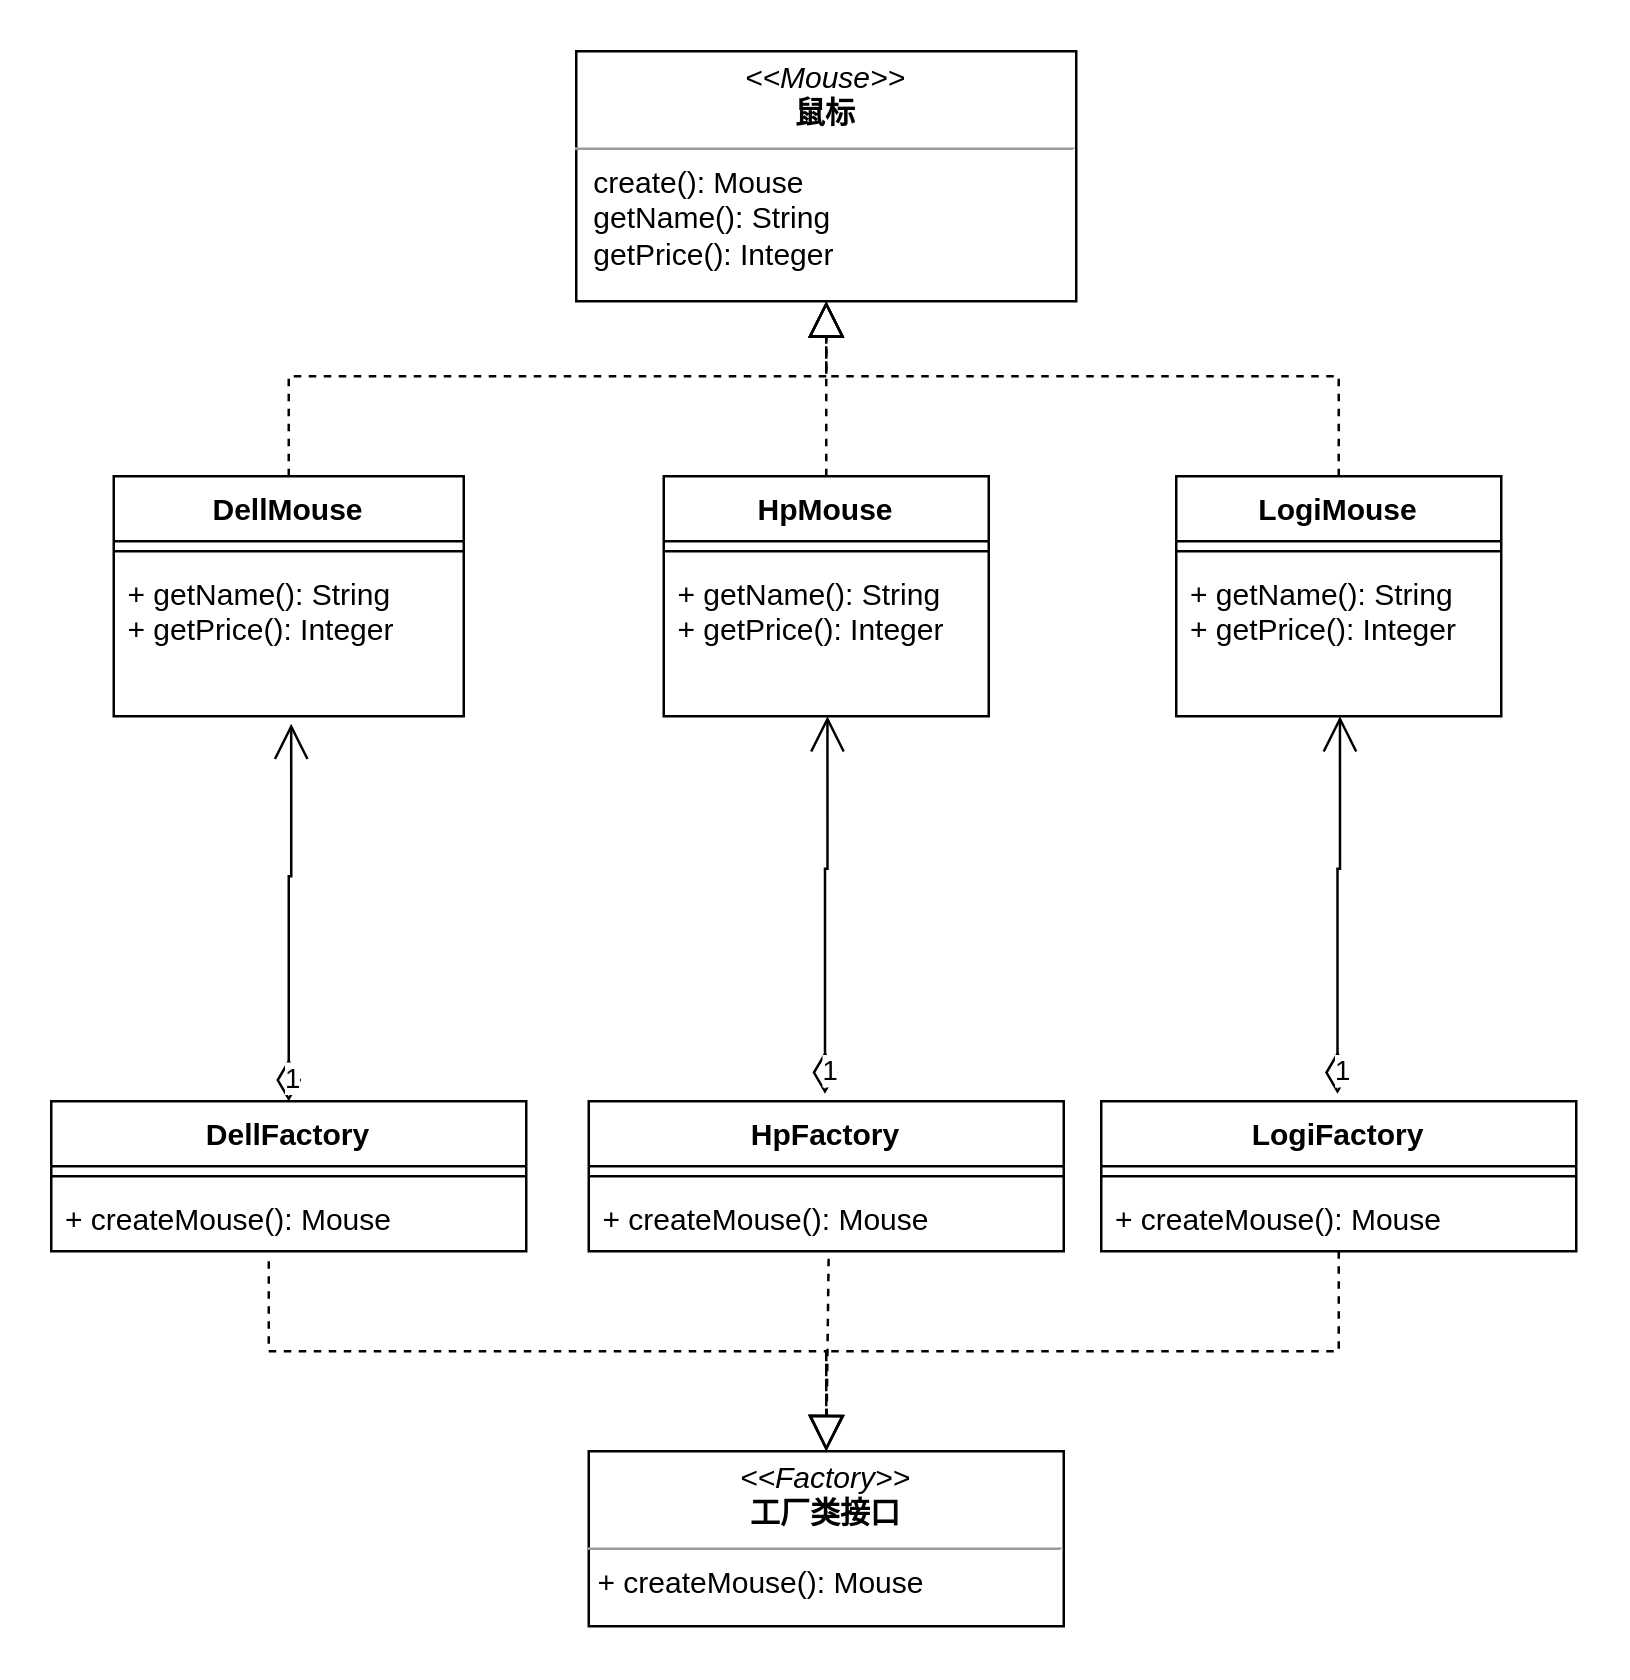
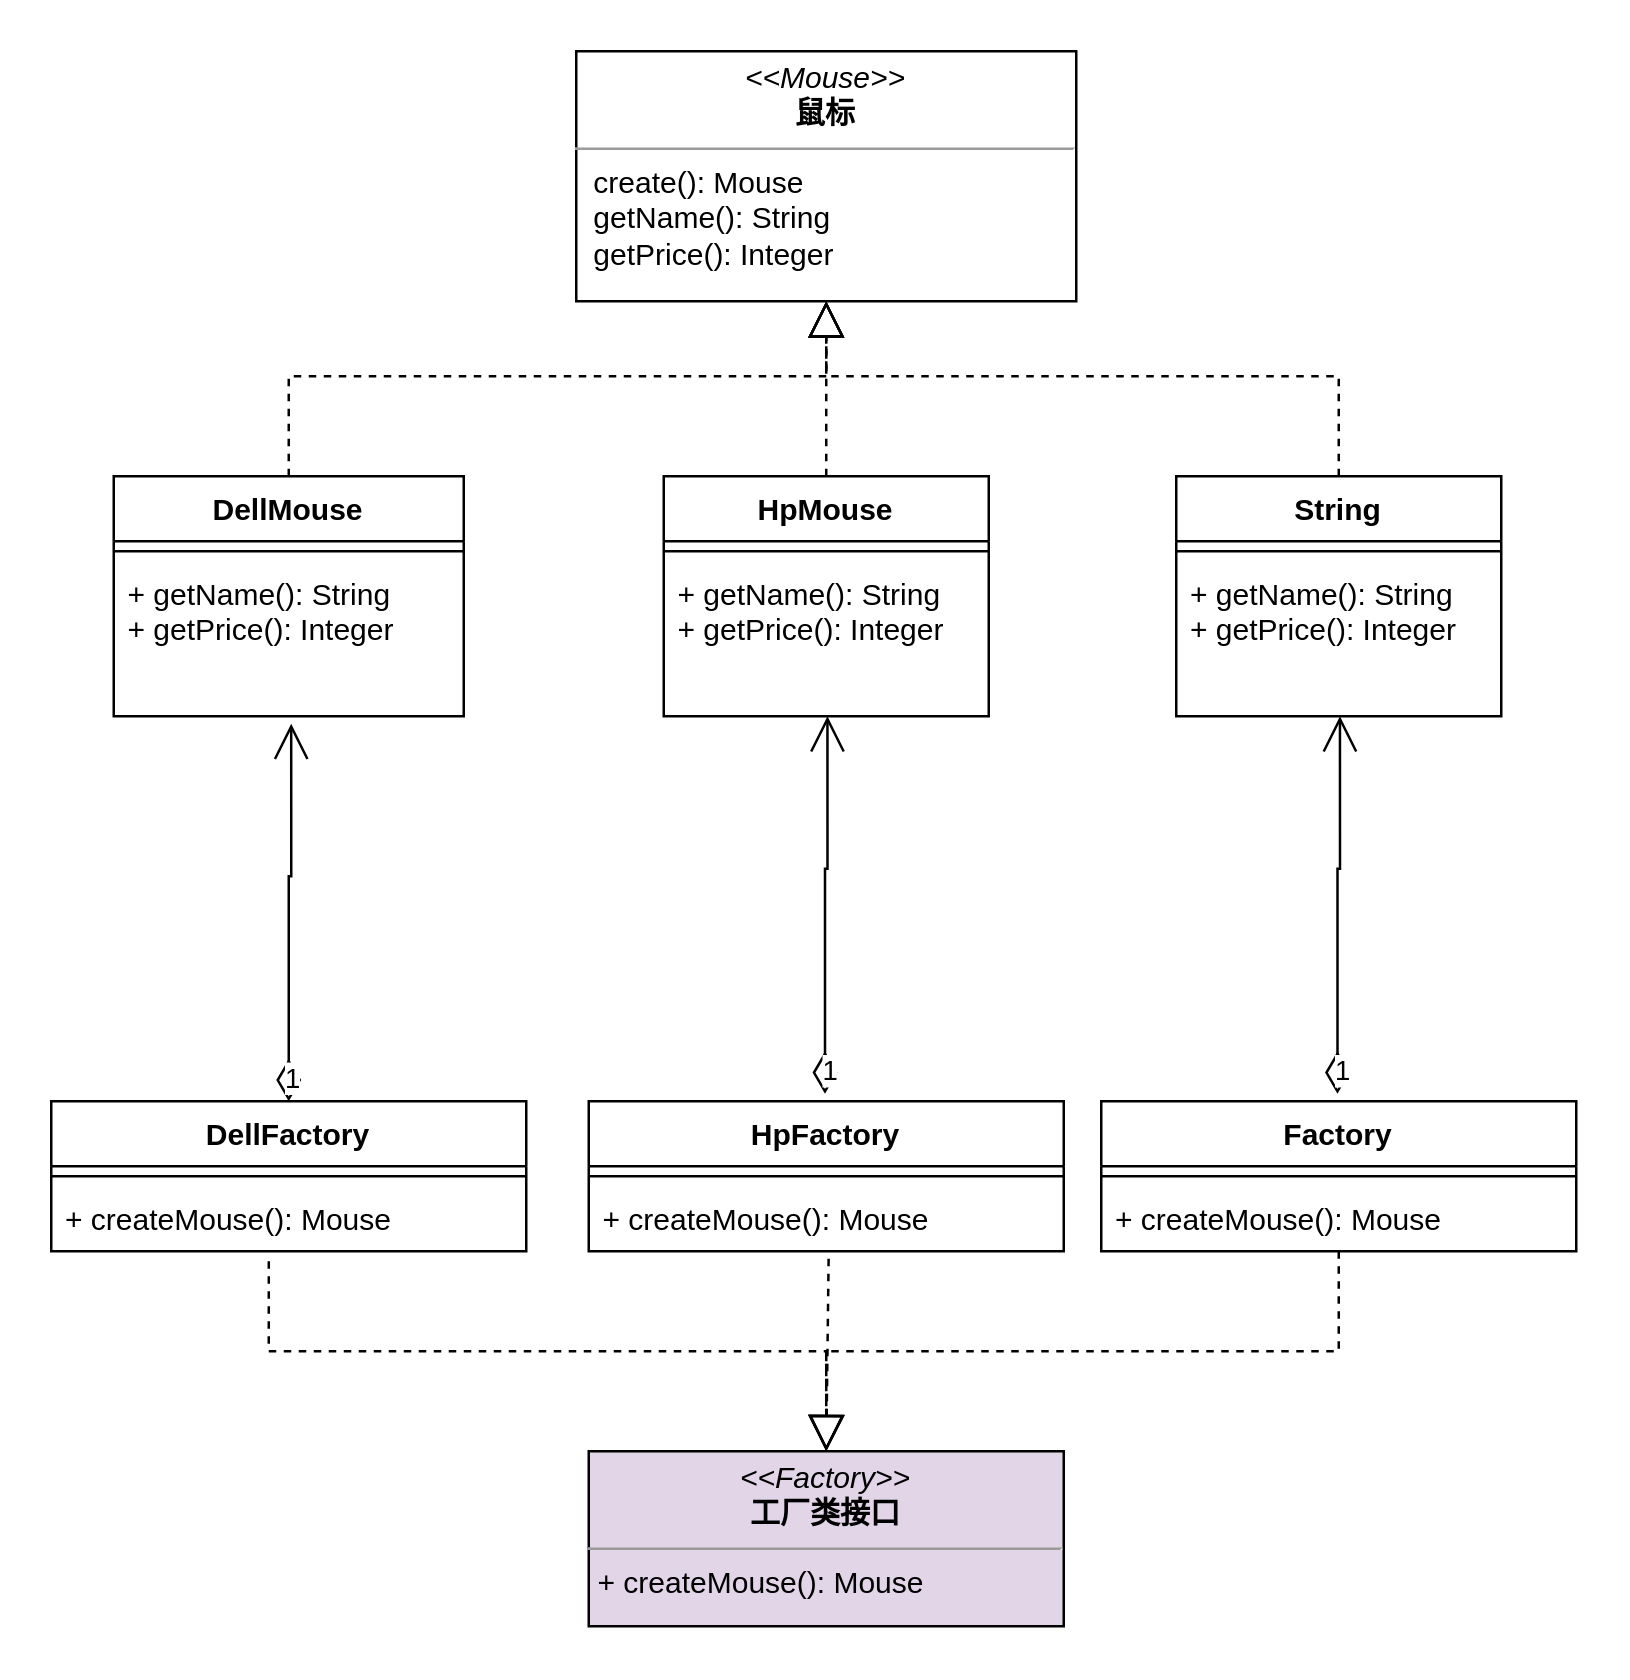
  <mxCell id="0" />
  <mxCell id="1" parent="0" />
  <mxCell id="2" value="&lt;p style=&quot;margin: 0px ; margin-top: 4px ; text-align: center&quot;&gt;&lt;i&gt;&amp;lt;&amp;lt;Mouse&amp;gt;&amp;gt;&lt;/i&gt;&lt;br&gt;&lt;b&gt;鼠标&lt;/b&gt;&lt;/p&gt;&lt;hr size=&quot;1&quot;&gt;&lt;p style=&quot;margin: 0px ; margin-left: 4px&quot;&gt;&lt;span&gt;&amp;nbsp;create(): Mouse&lt;/span&gt;&lt;/p&gt;&lt;p style=&quot;margin: 0px ; margin-left: 4px&quot;&gt;&lt;span&gt;&amp;nbsp;getName(): String&lt;/span&gt;&lt;/p&gt;&lt;p style=&quot;margin: 0px ; margin-left: 4px&quot;&gt;&lt;span&gt;&amp;nbsp;getPrice(): Integer&lt;/span&gt;&lt;/p&gt;" style="verticalAlign=top;align=left;overflow=fill;fontSize=12;fontFamily=Helvetica;html=1;" vertex="1" parent="1"><mxGeometry x="230" y="20" width="200" height="100" as="geometry" /></mxCell>
  <mxCell id="3" value="DellMouse" style="swimlane;fontStyle=1;align=center;verticalAlign=top;childLayout=stackLayout;horizontal=1;startSize=26;horizontalStack=0;resizeParent=1;resizeParentMax=0;resizeLast=0;collapsible=1;marginBottom=0;" vertex="1" parent="1"><mxGeometry x="45" y="190" width="140" height="96" as="geometry" /></mxCell>
  <mxCell id="4" value="" style="line;strokeWidth=1;fillColor=none;align=left;verticalAlign=middle;spacingTop=-1;spacingLeft=3;spacingRight=3;rotatable=0;labelPosition=right;points=[];portConstraint=eastwest;" vertex="1" parent="3"><mxGeometry y="26" width="140" height="8" as="geometry" /></mxCell>
  <mxCell id="5" value="+ getName(): String&#10;+ getPrice(): Integer" style="text;strokeColor=none;fillColor=none;align=left;verticalAlign=top;spacingLeft=4;spacingRight=4;overflow=hidden;rotatable=0;points=[[0,0.5],[1,0.5]];portConstraint=eastwest;" vertex="1" parent="3"><mxGeometry y="34" width="140" height="62" as="geometry" /></mxCell>
  <mxCell id="6" value="" style="endArrow=block;dashed=1;endFill=0;endSize=12;html=1;rounded=0;exitX=0.5;exitY=0;exitDx=0;exitDy=0;entryX=0.5;entryY=1;entryDx=0;entryDy=0;" edge="1" parent="1" source="3" target="2"><mxGeometry width="160" relative="1" as="geometry"><mxPoint x="400" y="170" as="sourcePoint" /><mxPoint x="290" y="130" as="targetPoint" /><Array as="points"><mxPoint x="115" y="150" /><mxPoint x="330" y="150" /></Array></mxGeometry></mxCell>
  <mxCell id="7" value="" style="endArrow=block;dashed=1;endFill=0;endSize=12;html=1;rounded=0;exitX=0.5;exitY=0;exitDx=0;exitDy=0;" edge="1" parent="1"><mxGeometry width="160" relative="1" as="geometry"><mxPoint x="330" y="190" as="sourcePoint" /><mxPoint x="330" y="120" as="targetPoint" /></mxGeometry></mxCell>
  <mxCell id="8" value="" style="endArrow=block;dashed=1;endFill=0;endSize=12;html=1;rounded=0;exitX=0.5;exitY=0;exitDx=0;exitDy=0;entryX=0.5;entryY=1;entryDx=0;entryDy=0;" edge="1" parent="1" source="12" target="2"><mxGeometry width="160" relative="1" as="geometry"><mxPoint x="560" y="190" as="sourcePoint" /><mxPoint x="340" y="130" as="targetPoint" /><Array as="points"><mxPoint x="535" y="150" /><mxPoint x="330" y="150" /></Array></mxGeometry></mxCell>
  <mxCell id="9" value="HpMouse" style="swimlane;fontStyle=1;align=center;verticalAlign=top;childLayout=stackLayout;horizontal=1;startSize=26;horizontalStack=0;resizeParent=1;resizeParentMax=0;resizeLast=0;collapsible=1;marginBottom=0;" vertex="1" parent="1"><mxGeometry x="265" y="190" width="130" height="96" as="geometry" /></mxCell>
  <mxCell id="10" value="" style="line;strokeWidth=1;fillColor=none;align=left;verticalAlign=middle;spacingTop=-1;spacingLeft=3;spacingRight=3;rotatable=0;labelPosition=right;points=[];portConstraint=eastwest;" vertex="1" parent="9"><mxGeometry y="26" width="130" height="8" as="geometry" /></mxCell>
  <mxCell id="11" value="+ getName(): String&#10;+ getPrice(): Integer" style="text;strokeColor=none;fillColor=none;align=left;verticalAlign=top;spacingLeft=4;spacingRight=4;overflow=hidden;rotatable=0;points=[[0,0.5],[1,0.5]];portConstraint=eastwest;" vertex="1" parent="9"><mxGeometry y="34" width="130" height="62" as="geometry" /></mxCell>
- <mxCell id="12" value="LogiMouse" style="swimlane;fontStyle=1;align=center;verticalAlign=top;childLayout=stackLayout;horizontal=1;startSize=26;horizontalStack=0;resizeParent=1;resizeParentMax=0;resizeLast=0;collapsible=1;marginBottom=0;" vertex="1" parent="1"><mxGeometry x="470" y="190" width="130" height="96" as="geometry" /></mxCell>
+ <mxCell id="12" value="String" style="swimlane;fontStyle=1;align=center;verticalAlign=top;childLayout=stackLayout;horizontal=1;startSize=26;horizontalStack=0;resizeParent=1;resizeParentMax=0;resizeLast=0;collapsible=1;marginBottom=0;" vertex="1" parent="1"><mxGeometry x="470" y="190" width="130" height="96" as="geometry" /></mxCell>
  <mxCell id="13" value="" style="line;strokeWidth=1;fillColor=none;align=left;verticalAlign=middle;spacingTop=-1;spacingLeft=3;spacingRight=3;rotatable=0;labelPosition=right;points=[];portConstraint=eastwest;" vertex="1" parent="12"><mxGeometry y="26" width="130" height="8" as="geometry" /></mxCell>
  <mxCell id="14" value="+ getName(): String&#10;+ getPrice(): Integer" style="text;strokeColor=none;fillColor=none;align=left;verticalAlign=top;spacingLeft=4;spacingRight=4;overflow=hidden;rotatable=0;points=[[0,0.5],[1,0.5]];portConstraint=eastwest;" vertex="1" parent="12"><mxGeometry y="34" width="130" height="62" as="geometry" /></mxCell>
  <mxCell id="15" value="DellFactory" style="swimlane;fontStyle=1;align=center;verticalAlign=top;childLayout=stackLayout;horizontal=1;startSize=26;horizontalStack=0;resizeParent=1;resizeParentMax=0;resizeLast=0;collapsible=1;marginBottom=0;" vertex="1" parent="1"><mxGeometry x="20" y="440" width="190" height="60" as="geometry" /></mxCell>
  <mxCell id="16" value="" style="line;strokeWidth=1;fillColor=none;align=left;verticalAlign=middle;spacingTop=-1;spacingLeft=3;spacingRight=3;rotatable=0;labelPosition=right;points=[];portConstraint=eastwest;" vertex="1" parent="15"><mxGeometry y="26" width="190" height="8" as="geometry" /></mxCell>
  <mxCell id="17" value="+ createMouse(): Mouse" style="text;strokeColor=none;fillColor=none;align=left;verticalAlign=top;spacingLeft=4;spacingRight=4;overflow=hidden;rotatable=0;points=[[0,0.5],[1,0.5]];portConstraint=eastwest;" vertex="1" parent="15"><mxGeometry y="34" width="190" height="26" as="geometry" /></mxCell>
- <mxCell id="18" value="&lt;p style=&quot;margin: 0px ; margin-top: 4px ; text-align: center&quot;&gt;&lt;i&gt;&amp;lt;&amp;lt;Factory&amp;gt;&amp;gt;&lt;/i&gt;&lt;br&gt;&lt;b&gt;工厂类接口&lt;/b&gt;&lt;/p&gt;&lt;hr size=&quot;1&quot;&gt;&lt;p style=&quot;margin: 0px ; margin-left: 4px&quot;&gt;+ createMouse(): Mouse&lt;/p&gt;" style="verticalAlign=top;align=left;overflow=fill;fontSize=12;fontFamily=Helvetica;html=1;" vertex="1" parent="1"><mxGeometry x="235" y="580" width="190" height="70" as="geometry" /></mxCell>
- <mxCell id="19" value="LogiFactory" style="swimlane;fontStyle=1;align=center;verticalAlign=top;childLayout=stackLayout;horizontal=1;startSize=26;horizontalStack=0;resizeParent=1;resizeParentMax=0;resizeLast=0;collapsible=1;marginBottom=0;" vertex="1" parent="1"><mxGeometry x="440" y="440" width="190" height="60" as="geometry" /></mxCell>
+ <mxCell id="18" value="&lt;p style=&quot;margin: 0px ; margin-top: 4px ; text-align: center&quot;&gt;&lt;i&gt;&amp;lt;&amp;lt;Factory&amp;gt;&amp;gt;&lt;/i&gt;&lt;br&gt;&lt;b&gt;工厂类接口&lt;/b&gt;&lt;/p&gt;&lt;hr size=&quot;1&quot;&gt;&lt;p style=&quot;margin: 0px ; margin-left: 4px&quot;&gt;+ createMouse(): Mouse&lt;/p&gt;" style="verticalAlign=top;align=left;overflow=fill;fontSize=12;fontFamily=Helvetica;html=1;fillColor=#e1d5e7;" vertex="1" parent="1"><mxGeometry x="235" y="580" width="190" height="70" as="geometry" /></mxCell>
+ <mxCell id="19" value="Factory" style="swimlane;fontStyle=1;align=center;verticalAlign=top;childLayout=stackLayout;horizontal=1;startSize=26;horizontalStack=0;resizeParent=1;resizeParentMax=0;resizeLast=0;collapsible=1;marginBottom=0;" vertex="1" parent="1"><mxGeometry x="440" y="440" width="190" height="60" as="geometry" /></mxCell>
  <mxCell id="20" value="" style="line;strokeWidth=1;fillColor=none;align=left;verticalAlign=middle;spacingTop=-1;spacingLeft=3;spacingRight=3;rotatable=0;labelPosition=right;points=[];portConstraint=eastwest;" vertex="1" parent="19"><mxGeometry y="26" width="190" height="8" as="geometry" /></mxCell>
  <mxCell id="21" value="+ createMouse(): Mouse" style="text;strokeColor=none;fillColor=none;align=left;verticalAlign=top;spacingLeft=4;spacingRight=4;overflow=hidden;rotatable=0;points=[[0,0.5],[1,0.5]];portConstraint=eastwest;" vertex="1" parent="19"><mxGeometry y="34" width="190" height="26" as="geometry" /></mxCell>
  <mxCell id="22" value="HpFactory" style="swimlane;fontStyle=1;align=center;verticalAlign=top;childLayout=stackLayout;horizontal=1;startSize=26;horizontalStack=0;resizeParent=1;resizeParentMax=0;resizeLast=0;collapsible=1;marginBottom=0;" vertex="1" parent="1"><mxGeometry x="235" y="440" width="190" height="60" as="geometry" /></mxCell>
  <mxCell id="23" value="" style="line;strokeWidth=1;fillColor=none;align=left;verticalAlign=middle;spacingTop=-1;spacingLeft=3;spacingRight=3;rotatable=0;labelPosition=right;points=[];portConstraint=eastwest;" vertex="1" parent="22"><mxGeometry y="26" width="190" height="8" as="geometry" /></mxCell>
  <mxCell id="24" value="+ createMouse(): Mouse" style="text;strokeColor=none;fillColor=none;align=left;verticalAlign=top;spacingLeft=4;spacingRight=4;overflow=hidden;rotatable=0;points=[[0,0.5],[1,0.5]];portConstraint=eastwest;" vertex="1" parent="22"><mxGeometry y="34" width="190" height="26" as="geometry" /></mxCell>
  <mxCell id="25" value="" style="endArrow=block;dashed=1;endFill=0;endSize=12;html=1;rounded=0;exitX=0.505;exitY=1.115;exitDx=0;exitDy=0;exitPerimeter=0;" edge="1" parent="1" source="24"><mxGeometry width="160" relative="1" as="geometry"><mxPoint x="400" y="430" as="sourcePoint" /><mxPoint x="330" y="580" as="targetPoint" /></mxGeometry></mxCell>
  <mxCell id="26" value="" style="endArrow=block;dashed=1;endFill=0;endSize=12;html=1;rounded=0;entryX=0.5;entryY=0;entryDx=0;entryDy=0;exitX=0.458;exitY=1.154;exitDx=0;exitDy=0;exitPerimeter=0;" edge="1" parent="1" source="17" target="18"><mxGeometry width="160" relative="1" as="geometry"><mxPoint x="400" y="430" as="sourcePoint" /><mxPoint x="560" y="430" as="targetPoint" /><Array as="points"><mxPoint x="107" y="540" /><mxPoint x="330" y="540" /></Array></mxGeometry></mxCell>
  <mxCell id="27" value="" style="endArrow=block;dashed=1;endFill=0;endSize=12;html=1;rounded=0;entryX=0.5;entryY=0;entryDx=0;entryDy=0;" edge="1" parent="1" source="21" target="18"><mxGeometry width="160" relative="1" as="geometry"><mxPoint x="400" y="430" as="sourcePoint" /><mxPoint x="560" y="430" as="targetPoint" /><Array as="points"><mxPoint x="535" y="540" /><mxPoint x="330" y="540" /></Array></mxGeometry></mxCell>
  <mxCell id="28" value="1" style="endArrow=open;html=1;endSize=12;startArrow=diamondThin;startSize=14;startFill=0;edgeStyle=orthogonalEdgeStyle;align=left;verticalAlign=bottom;rounded=0;exitX=0.5;exitY=0;exitDx=0;exitDy=0;entryX=0.507;entryY=1.048;entryDx=0;entryDy=0;entryPerimeter=0;" edge="1" parent="1" source="15" target="5"><mxGeometry x="-1" y="3" relative="1" as="geometry"><mxPoint x="400" y="430" as="sourcePoint" /><mxPoint x="130" y="300" as="targetPoint" /><Array as="points"><mxPoint x="115" y="350" /><mxPoint x="116" y="350" /></Array></mxGeometry></mxCell>
  <mxCell id="29" value="1" style="endArrow=open;html=1;endSize=12;startArrow=diamondThin;startSize=14;startFill=0;edgeStyle=orthogonalEdgeStyle;align=left;verticalAlign=bottom;rounded=0;exitX=0.5;exitY=0;exitDx=0;exitDy=0;entryX=0.507;entryY=1.048;entryDx=0;entryDy=0;entryPerimeter=0;" edge="1" parent="1"><mxGeometry x="-1" y="3" relative="1" as="geometry"><mxPoint x="534.5" y="437.02" as="sourcePoint" /><mxPoint x="535.48" y="285.996" as="targetPoint" /><Array as="points"><mxPoint x="534.5" y="347.02" /><mxPoint x="535.5" y="347.02" /></Array></mxGeometry></mxCell>
  <mxCell id="30" value="1" style="endArrow=open;html=1;endSize=12;startArrow=diamondThin;startSize=14;startFill=0;edgeStyle=orthogonalEdgeStyle;align=left;verticalAlign=bottom;rounded=0;exitX=0.5;exitY=0;exitDx=0;exitDy=0;entryX=0.507;entryY=1.048;entryDx=0;entryDy=0;entryPerimeter=0;" edge="1" parent="1"><mxGeometry x="-1" y="3" relative="1" as="geometry"><mxPoint x="329.5" y="437.02" as="sourcePoint" /><mxPoint x="330.48" y="285.996" as="targetPoint" /><Array as="points"><mxPoint x="329.5" y="347.02" /><mxPoint x="330.5" y="347.02" /></Array></mxGeometry></mxCell>
